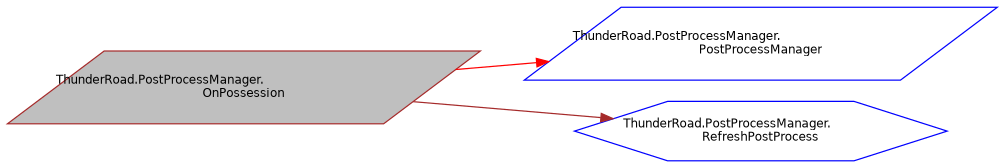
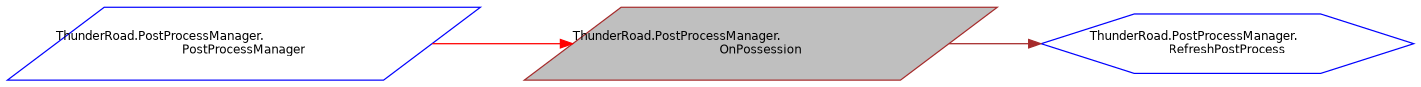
  digraph {
    rankdir=LR
    node [color=blue fillcolor=white fontname=Helvetica fontsize=10 shape=parallelogram style=filled]
    edge [fontname=Helvetica fontsize=10 labelfontname=Helvetica labelfontsize=10 style=solid]
    n1 [color=brown fillcolor=grey75 fontcolor=black height=0.2 label="ThunderRoad.PostProcessManager.\lOnPossession" width=0.4]
    n2 [height=0.2 label="ThunderRoad.PostProcessManager.\lPostProcessManager" width=0.4]
    n3 [height=0.2 label="ThunderRoad.PostProcessManager.\lRefreshPostProcess" shape=hexagon width=0.4]
-   n1 -> n2 [color=red]
+   n2 -> n1 [color=red]
    n1 -> n3 [color=brown]
  }
